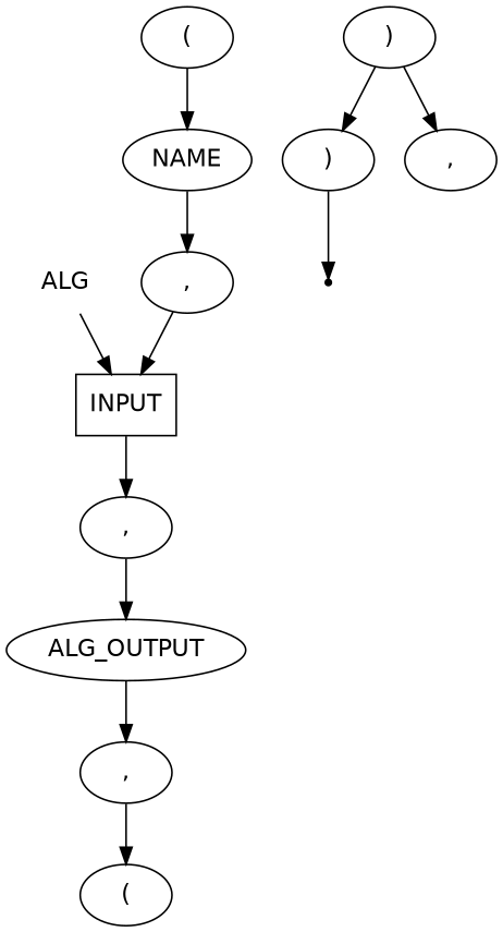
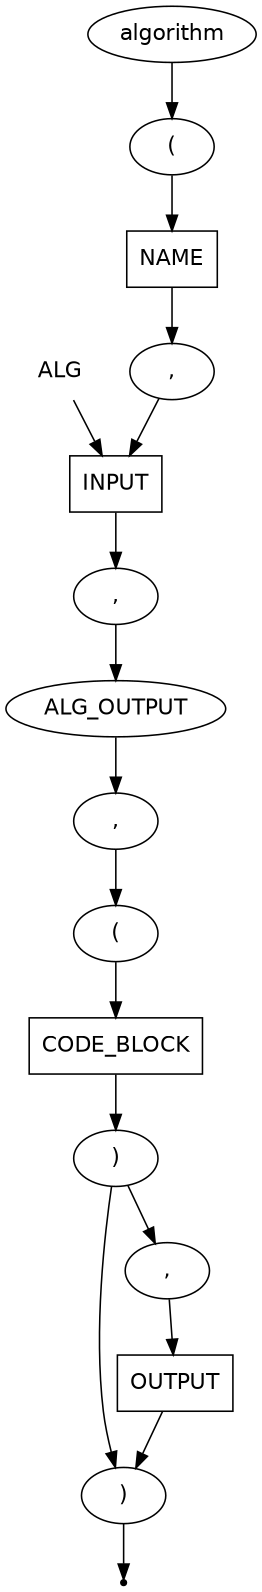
  digraph {
    fontname="DejaVu Sans"
    node [fontname="DejaVu Sans" shape=oval]
    edge [fontname="DejaVu Sans"]
    n1 [label=ALG shape=plaintext]
    n2 [label=INPUT shape=box]
+   n3 [label=algorithm]
    n4 [label="("]
-   n5 [label=NAME shape=ellipse]
+   n5 [label=NAME shape=box]
    n6 [label=","]
    n7 [label=")"]
    end [shape=point]
    n9 [label="("]
+   n10 [label=CODE_BLOCK shape=box]
    n11 [label=")"]
    n12 [label=","]
+   n13 [label=OUTPUT shape=box]
    n14 [label=","]
    n15 [label=ALG_OUTPUT shape=ellipse]
    n16 [label=","]
    n1 -> n2
    n2 -> n14
+   n3 -> n4
    n4 -> n5
    n5 -> n6
    n6 -> n2
    n7 -> end
+   n9 -> n10
+   n10 -> n11
    n11 -> n7
    n11 -> n12
+   n12 -> n13
+   n13 -> n7
    n14 -> n15
    n15 -> n16
    n16 -> n9
  }
